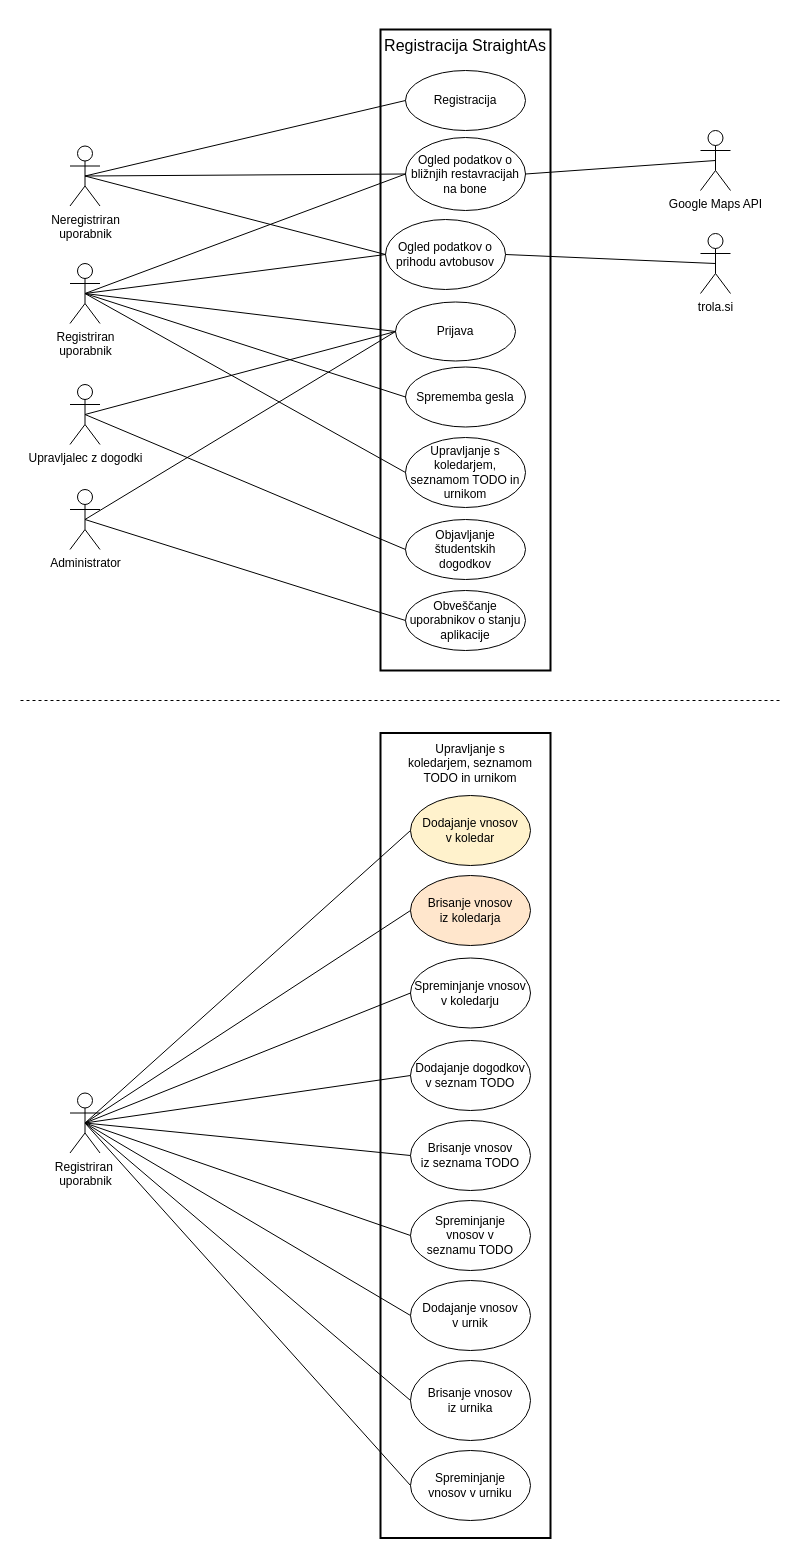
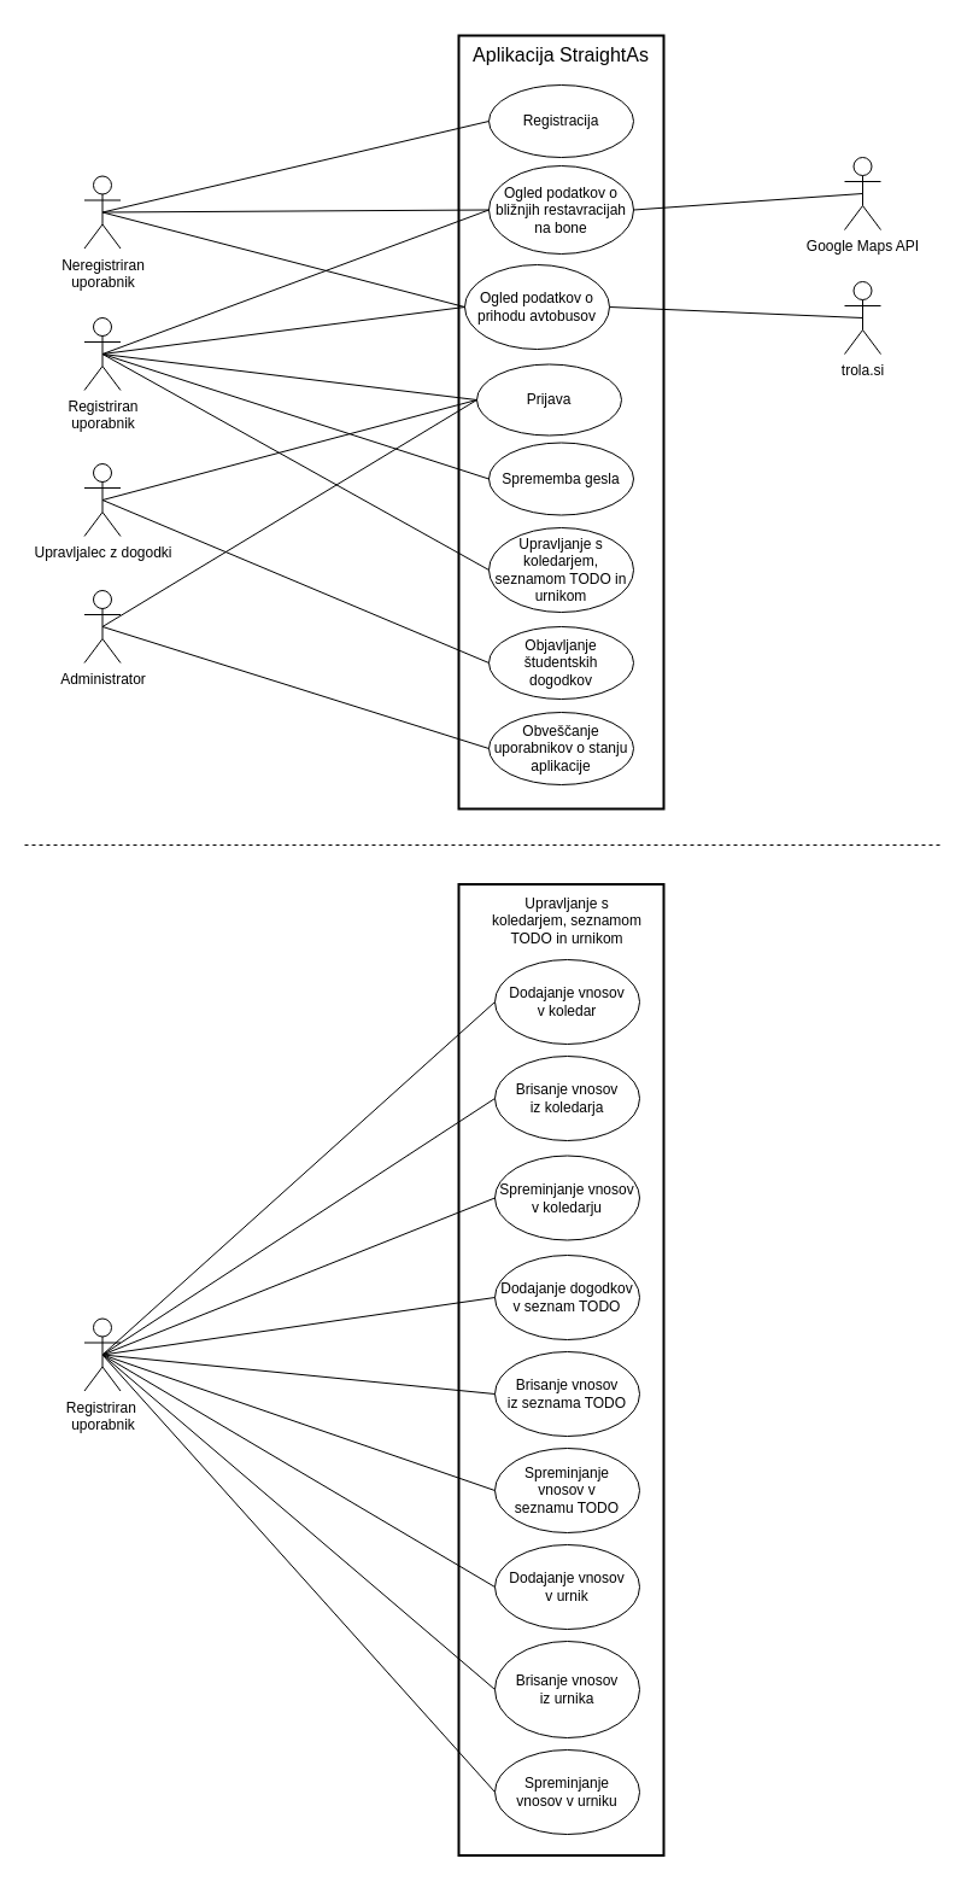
  <mxCell id="0" />
  <mxCell id="1" parent="0" />
  <mxCell id="2" value="" style="rounded=0;whiteSpace=wrap;html=1;perimeterSpacing=0;strokeWidth=2;" parent="1" vertex="1"><mxGeometry x="380" y="29" width="170" height="641" as="geometry" /></mxCell>
  <mxCell id="3" value="Neregistriran &lt;br&gt;uporabnik&lt;br&gt;&lt;br&gt;" style="shape=umlActor;verticalLabelPosition=bottom;labelBackgroundColor=#ffffff;verticalAlign=top;html=1;strokeWidth=1;" parent="1" vertex="1"><mxGeometry x="69.5" y="145.5" width="30" height="60" as="geometry" /></mxCell>
  <mxCell id="4" value="Registriran &lt;br&gt;uporabnik&lt;br&gt;&lt;br&gt;" style="shape=umlActor;verticalLabelPosition=bottom;labelBackgroundColor=#ffffff;verticalAlign=top;html=1;strokeWidth=1;" parent="1" vertex="1"><mxGeometry x="69.5" y="263" width="30" height="60" as="geometry" /></mxCell>
  <mxCell id="5" value="Registracija" style="ellipse;whiteSpace=wrap;html=1;" parent="1" vertex="1"><mxGeometry x="405" y="70" width="120" height="60" as="geometry" /></mxCell>
  <mxCell id="6" value="Prijava" style="ellipse;whiteSpace=wrap;html=1;" parent="1" vertex="1"><mxGeometry x="395" y="301.5" width="120" height="59" as="geometry" /></mxCell>
  <mxCell id="7" value="Upravljanje s koledarjem, seznamom TODO in urnikom" style="ellipse;whiteSpace=wrap;html=1;" parent="1" vertex="1"><mxGeometry x="405" y="437" width="120" height="70" as="geometry" /></mxCell>
  <mxCell id="8" value="Ogled podatkov o bližnjih restavracijah na bone&lt;br&gt;" style="ellipse;whiteSpace=wrap;html=1;direction=south;" parent="1" vertex="1"><mxGeometry x="405" y="137" width="120" height="73" as="geometry" /></mxCell>
  <mxCell id="9" value="Ogled podatkov o prihodu avtobusov&lt;br&gt;" style="ellipse;whiteSpace=wrap;html=1;" parent="1" vertex="1"><mxGeometry x="385" y="219" width="120" height="70" as="geometry" /></mxCell>
- <mxCell id="10" value="Registracija StraightAs" style="text;html=1;strokeColor=none;fillColor=none;align=center;verticalAlign=middle;whiteSpace=wrap;rounded=0;fontSize=16;" parent="1" vertex="1"><mxGeometry x="365" y="20" width="200" height="50" as="geometry" /></mxCell>
+ <mxCell id="10" value="Aplikacija StraightAs" style="text;html=1;strokeColor=none;fillColor=none;align=center;verticalAlign=middle;whiteSpace=wrap;rounded=0;fontSize=16;" parent="1" vertex="1"><mxGeometry x="365" y="20" width="200" height="50" as="geometry" /></mxCell>
  <mxCell id="11" value="Administrator" style="shape=umlActor;verticalLabelPosition=bottom;labelBackgroundColor=#ffffff;verticalAlign=top;html=1;outlineConnect=0;fontSize=12;strokeWidth=1;" parent="1" vertex="1"><mxGeometry x="69.5" y="489" width="30" height="60" as="geometry" /></mxCell>
  <mxCell id="12" value="Obveščanje uporabnikov o stanju aplikacije" style="ellipse;whiteSpace=wrap;html=1;" parent="1" vertex="1"><mxGeometry x="405" y="590" width="120" height="60" as="geometry" /></mxCell>
  <mxCell id="13" value="" style="endArrow=none;html=1;fontSize=12;exitX=0.5;exitY=0.5;exitDx=0;exitDy=0;exitPerimeter=0;entryX=0;entryY=0.5;entryDx=0;entryDy=0;" parent="1" source="3" target="5" edge="1"><mxGeometry width="50" height="50" relative="1" as="geometry"><mxPoint x="300" y="210" as="sourcePoint" /><mxPoint x="350" y="160" as="targetPoint" /></mxGeometry></mxCell>
  <mxCell id="14" value="" style="endArrow=none;html=1;fontSize=12;exitX=0.5;exitY=0.5;exitDx=0;exitDy=0;exitPerimeter=0;entryX=0.5;entryY=1;entryDx=0;entryDy=0;" parent="1" source="3" target="8" edge="1"><mxGeometry width="50" height="50" relative="1" as="geometry"><mxPoint x="265" y="280" as="sourcePoint" /><mxPoint x="415" y="115" as="targetPoint" /></mxGeometry></mxCell>
  <mxCell id="15" value="" style="endArrow=none;html=1;fontSize=12;exitX=0.5;exitY=0.5;exitDx=0;exitDy=0;exitPerimeter=0;entryX=0;entryY=0.5;entryDx=0;entryDy=0;" parent="1" source="3" target="9" edge="1"><mxGeometry width="50" height="50" relative="1" as="geometry"><mxPoint x="265" y="280" as="sourcePoint" /><mxPoint x="417" y="335" as="targetPoint" /></mxGeometry></mxCell>
  <mxCell id="16" value="" style="endArrow=none;html=1;fontSize=12;exitX=0.5;exitY=0.5;exitDx=0;exitDy=0;exitPerimeter=0;entryX=0;entryY=0.5;entryDx=0;entryDy=0;" parent="1" source="4" target="6" edge="1"><mxGeometry width="50" height="50" relative="1" as="geometry"><mxPoint x="265" y="280" as="sourcePoint" /><mxPoint x="415" y="115" as="targetPoint" /></mxGeometry></mxCell>
  <mxCell id="17" value="" style="endArrow=none;html=1;fontSize=12;entryX=0;entryY=0.5;entryDx=0;entryDy=0;exitX=0.5;exitY=0.5;exitDx=0;exitDy=0;exitPerimeter=0;" parent="1" source="4" target="7" edge="1"><mxGeometry width="50" height="50" relative="1" as="geometry"><mxPoint x="-15" y="230" as="sourcePoint" /><mxPoint x="415" y="175" as="targetPoint" /></mxGeometry></mxCell>
  <mxCell id="18" value="" style="endArrow=none;html=1;fontSize=12;exitX=0.5;exitY=0.5;exitDx=0;exitDy=0;exitPerimeter=0;entryX=0;entryY=0.5;entryDx=0;entryDy=0;" parent="1" source="11" target="12" edge="1"><mxGeometry width="50" height="50" relative="1" as="geometry"><mxPoint x="240" y="660" as="sourcePoint" /><mxPoint x="290" y="610" as="targetPoint" /></mxGeometry></mxCell>
  <mxCell id="19" value="" style="endArrow=none;html=1;fontSize=12;exitX=0.5;exitY=0.5;exitDx=0;exitDy=0;exitPerimeter=0;entryX=0;entryY=0.5;entryDx=0;entryDy=0;" parent="1" source="4" target="9" edge="1"><mxGeometry width="50" height="50" relative="1" as="geometry"><mxPoint x="0" y="250" as="sourcePoint" /><mxPoint x="50" y="200" as="targetPoint" /></mxGeometry></mxCell>
  <mxCell id="20" value="" style="endArrow=none;html=1;fontSize=12;exitX=0.5;exitY=0.5;exitDx=0;exitDy=0;exitPerimeter=0;entryX=0.5;entryY=1;entryDx=0;entryDy=0;" parent="1" source="4" target="8" edge="1"><mxGeometry width="50" height="50" relative="1" as="geometry"><mxPoint x="-79.588" y="303.118" as="sourcePoint" /><mxPoint x="414.529" y="267.824" as="targetPoint" /></mxGeometry></mxCell>
  <mxCell id="21" value="" style="endArrow=none;html=1;fontSize=12;exitX=0.5;exitY=0.5;exitDx=0;exitDy=0;exitPerimeter=0;entryX=0;entryY=0.5;entryDx=0;entryDy=0;" parent="1" source="11" target="6" edge="1"><mxGeometry width="50" height="50" relative="1" as="geometry"><mxPoint x="-15" y="670" as="sourcePoint" /><mxPoint x="415" y="337" as="targetPoint" /></mxGeometry></mxCell>
  <mxCell id="22" value="Google Maps API" style="shape=umlActor;verticalLabelPosition=bottom;labelBackgroundColor=#ffffff;verticalAlign=top;html=1;outlineConnect=0;strokeWidth=1;fontSize=12;" parent="1" vertex="1"><mxGeometry x="700" y="130" width="30" height="60" as="geometry" /></mxCell>
  <mxCell id="23" value="" style="endArrow=none;html=1;fontSize=12;entryX=0.5;entryY=0.5;entryDx=0;entryDy=0;entryPerimeter=0;exitX=0.5;exitY=0;exitDx=0;exitDy=0;" parent="1" source="8" target="22" edge="1"><mxGeometry width="50" height="50" relative="1" as="geometry"><mxPoint x="590" y="190" as="sourcePoint" /><mxPoint x="640" y="140" as="targetPoint" /></mxGeometry></mxCell>
  <mxCell id="24" value="Upravljalec z dogodki" style="shape=umlActor;verticalLabelPosition=bottom;labelBackgroundColor=#ffffff;verticalAlign=top;html=1;outlineConnect=0;strokeWidth=1;" parent="1" vertex="1"><mxGeometry x="69.5" y="384" width="30" height="60" as="geometry" /></mxCell>
  <mxCell id="25" value="" style="endArrow=none;html=1;exitX=0.5;exitY=0.5;exitDx=0;exitDy=0;exitPerimeter=0;entryX=0;entryY=0.5;entryDx=0;entryDy=0;" parent="1" source="24" target="6" edge="1"><mxGeometry width="50" height="50" relative="1" as="geometry"><mxPoint x="150" y="520" as="sourcePoint" /><mxPoint x="200" y="470" as="targetPoint" /></mxGeometry></mxCell>
  <mxCell id="26" value="Objavljanje študentskih &lt;br&gt;dogodkov" style="ellipse;whiteSpace=wrap;html=1;" parent="1" vertex="1"><mxGeometry x="405" y="519" width="120" height="60" as="geometry" /></mxCell>
  <mxCell id="27" value="" style="endArrow=none;html=1;exitX=0.5;exitY=0.5;exitDx=0;exitDy=0;exitPerimeter=0;entryX=0;entryY=0.5;entryDx=0;entryDy=0;" parent="1" source="24" target="26" edge="1"><mxGeometry width="50" height="50" relative="1" as="geometry"><mxPoint x="140" y="540" as="sourcePoint" /><mxPoint x="190" y="490" as="targetPoint" /></mxGeometry></mxCell>
  <mxCell id="28" value="" style="endArrow=none;html=1;exitX=1;exitY=0.5;exitDx=0;exitDy=0;entryX=0.5;entryY=0.5;entryDx=0;entryDy=0;entryPerimeter=0;" parent="1" source="9" target="53" edge="1"><mxGeometry width="50" height="50" relative="1" as="geometry"><mxPoint x="610" y="240" as="sourcePoint" /><mxPoint x="700" y="300" as="targetPoint" /></mxGeometry></mxCell>
  <mxCell id="29" value="" style="rounded=0;whiteSpace=wrap;html=1;strokeWidth=2;" parent="1" vertex="1"><mxGeometry x="380" y="732.5" width="170" height="805" as="geometry" /></mxCell>
  <mxCell id="30" value="Registriran&amp;nbsp;&lt;br&gt;uporabnik" style="shape=umlActor;verticalLabelPosition=bottom;labelBackgroundColor=#ffffff;verticalAlign=top;html=1;outlineConnect=0;strokeWidth=1;" parent="1" vertex="1"><mxGeometry x="69.5" y="1092.5" width="30" height="60" as="geometry" /></mxCell>
  <mxCell id="31" value="Upravljanje s koledarjem, seznamom TODO in urnikom&lt;br&gt;" style="text;html=1;strokeColor=none;fillColor=none;align=center;verticalAlign=middle;whiteSpace=wrap;rounded=0;" parent="1" vertex="1"><mxGeometry x="405" y="752.5" width="130" height="20" as="geometry" /></mxCell>
- <mxCell id="32" value="Dodajanje vnosov&lt;br&gt;v koledar" style="ellipse;whiteSpace=wrap;html=1;strokeWidth=1;fillColor=#fff2cc;" parent="1" vertex="1"><mxGeometry x="410" y="795" width="120" height="70" as="geometry" /></mxCell>
+ <mxCell id="32" value="Dodajanje vnosov&lt;br&gt;v koledar" style="ellipse;whiteSpace=wrap;html=1;strokeWidth=1;" parent="1" vertex="1"><mxGeometry x="410" y="795" width="120" height="70" as="geometry" /></mxCell>
  <mxCell id="33" value="" style="endArrow=none;html=1;exitX=0.5;exitY=0.5;exitDx=0;exitDy=0;exitPerimeter=0;entryX=0;entryY=0.5;entryDx=0;entryDy=0;" parent="1" source="30" target="32" edge="1"><mxGeometry width="50" height="50" relative="1" as="geometry"><mxPoint x="300" y="922.5" as="sourcePoint" /><mxPoint x="420" y="847.5" as="targetPoint" /></mxGeometry></mxCell>
- <mxCell id="34" value="Brisanje vnosov&lt;br&gt;iz koledarja" style="ellipse;whiteSpace=wrap;html=1;strokeWidth=1;fillColor=#ffe6cc;" parent="1" vertex="1"><mxGeometry x="410" y="875" width="120" height="70" as="geometry" /></mxCell>
+ <mxCell id="34" value="Brisanje vnosov&lt;br&gt;iz koledarja" style="ellipse;whiteSpace=wrap;html=1;strokeWidth=1;" parent="1" vertex="1"><mxGeometry x="410" y="875" width="120" height="70" as="geometry" /></mxCell>
  <mxCell id="35" value="" style="endArrow=none;html=1;exitX=0.5;exitY=0.5;exitDx=0;exitDy=0;exitPerimeter=0;entryX=0;entryY=0.5;entryDx=0;entryDy=0;strokeWidth=1;" parent="1" source="30" target="34" edge="1"><mxGeometry width="50" height="50" relative="1" as="geometry"><mxPoint x="299.862" y="942.603" as="sourcePoint" /><mxPoint x="430" y="857.5" as="targetPoint" /></mxGeometry></mxCell>
  <mxCell id="36" value="Spreminjanje vnosov&lt;br&gt;v koledarju" style="ellipse;whiteSpace=wrap;html=1;strokeWidth=1;" parent="1" vertex="1"><mxGeometry x="410" y="957.5" width="120" height="70" as="geometry" /></mxCell>
  <mxCell id="37" value="" style="endArrow=none;html=1;exitX=0.5;exitY=0.5;exitDx=0;exitDy=0;exitPerimeter=0;entryX=0;entryY=0.5;entryDx=0;entryDy=0;" parent="1" source="30" target="36" edge="1"><mxGeometry width="50" height="50" relative="1" as="geometry"><mxPoint x="289.862" y="1007.603" as="sourcePoint" /><mxPoint x="430" y="932.5" as="targetPoint" /></mxGeometry></mxCell>
  <mxCell id="38" value="Dodajanje dogodkov&lt;br&gt;v seznam TODO" style="ellipse;whiteSpace=wrap;html=1;strokeWidth=1;" parent="1" vertex="1"><mxGeometry x="410" y="1040" width="120" height="70" as="geometry" /></mxCell>
  <mxCell id="39" value="" style="endArrow=none;html=1;exitX=0.5;exitY=0.5;exitDx=0;exitDy=0;exitPerimeter=0;entryX=0;entryY=0.5;entryDx=0;entryDy=0;" parent="1" source="30" target="38" edge="1"><mxGeometry width="50" height="50" relative="1" as="geometry"><mxPoint x="289.862" y="1172.603" as="sourcePoint" /><mxPoint x="420" y="1087.5" as="targetPoint" /></mxGeometry></mxCell>
  <mxCell id="40" value="Brisanje vnosov&lt;br&gt;iz seznama TODO" style="ellipse;whiteSpace=wrap;html=1;strokeWidth=1;" parent="1" vertex="1"><mxGeometry x="410" y="1120" width="120" height="70" as="geometry" /></mxCell>
  <mxCell id="41" value="" style="endArrow=none;html=1;exitX=0.5;exitY=0.5;exitDx=0;exitDy=0;exitPerimeter=0;entryX=0;entryY=0.5;entryDx=0;entryDy=0;" parent="1" source="30" target="40" edge="1"><mxGeometry width="50" height="50" relative="1" as="geometry"><mxPoint x="289.862" y="1172.603" as="sourcePoint" /><mxPoint x="430" y="1097.5" as="targetPoint" /></mxGeometry></mxCell>
  <mxCell id="42" value="Spreminjanje &lt;br&gt;vnosov v&lt;br&gt;seznamu TODO&lt;br&gt;" style="ellipse;whiteSpace=wrap;html=1;strokeWidth=1;" parent="1" vertex="1"><mxGeometry x="410" y="1200" width="120" height="70" as="geometry" /></mxCell>
  <mxCell id="43" value="" style="endArrow=none;html=1;exitX=0.5;exitY=0.5;exitDx=0;exitDy=0;exitPerimeter=0;entryX=0;entryY=0.5;entryDx=0;entryDy=0;" parent="1" source="30" target="42" edge="1"><mxGeometry width="50" height="50" relative="1" as="geometry"><mxPoint x="289.862" y="1172.603" as="sourcePoint" /><mxPoint x="430" y="1172.5" as="targetPoint" /></mxGeometry></mxCell>
  <mxCell id="44" value="Dodajanje vnosov &lt;br&gt;v urnik" style="ellipse;whiteSpace=wrap;html=1;strokeWidth=1;" parent="1" vertex="1"><mxGeometry x="410" y="1280" width="120" height="70" as="geometry" /></mxCell>
  <mxCell id="45" value="Brisanje vnosov &lt;br&gt;iz urnika" style="ellipse;whiteSpace=wrap;html=1;strokeWidth=1;" parent="1" vertex="1"><mxGeometry x="410" y="1360" width="120" height="80" as="geometry" /></mxCell>
  <mxCell id="46" value="" style="endArrow=none;html=1;exitX=0.5;exitY=0.5;exitDx=0;exitDy=0;exitPerimeter=0;entryX=0;entryY=0.5;entryDx=0;entryDy=0;" parent="1" source="30" target="44" edge="1"><mxGeometry width="50" height="50" relative="1" as="geometry"><mxPoint x="285" y="1362.5" as="sourcePoint" /><mxPoint x="335" y="1312.5" as="targetPoint" /></mxGeometry></mxCell>
  <mxCell id="47" value="" style="endArrow=none;html=1;exitX=0.5;exitY=0.5;exitDx=0;exitDy=0;exitPerimeter=0;entryX=0;entryY=0.5;entryDx=0;entryDy=0;" parent="1" source="30" target="45" edge="1"><mxGeometry width="50" height="50" relative="1" as="geometry"><mxPoint x="305" y="1412.5" as="sourcePoint" /><mxPoint x="355" y="1362.5" as="targetPoint" /></mxGeometry></mxCell>
  <mxCell id="48" value="" style="endArrow=none;dashed=1;html=1;strokeWidth=1;" parent="1" edge="1"><mxGeometry width="50" height="50" relative="1" as="geometry"><mxPoint x="20" y="700" as="sourcePoint" /><mxPoint x="780" y="700" as="targetPoint" /></mxGeometry></mxCell>
  <mxCell id="49" value="Spreminjanje&lt;br&gt;vnosov v urniku" style="ellipse;whiteSpace=wrap;html=1;strokeWidth=1;" parent="1" vertex="1"><mxGeometry x="410" y="1450" width="120" height="70" as="geometry" /></mxCell>
  <mxCell id="50" value="" style="endArrow=none;html=1;exitX=0.5;exitY=0.5;exitDx=0;exitDy=0;exitPerimeter=0;entryX=0;entryY=0.5;entryDx=0;entryDy=0;" parent="1" source="30" target="49" edge="1"><mxGeometry width="50" height="50" relative="1" as="geometry"><mxPoint x="89.667" y="1297.333" as="sourcePoint" /><mxPoint x="340" y="1487" as="targetPoint" /></mxGeometry></mxCell>
  <mxCell id="51" value="Sprememba gesla" style="ellipse;whiteSpace=wrap;html=1;" parent="1" vertex="1"><mxGeometry x="405" y="366.5" width="120" height="60" as="geometry" /></mxCell>
  <mxCell id="52" value="" style="endArrow=none;html=1;exitX=0.5;exitY=0.5;exitDx=0;exitDy=0;exitPerimeter=0;entryX=0;entryY=0.5;entryDx=0;entryDy=0;" parent="1" source="4" target="51" edge="1"><mxGeometry width="50" height="50" relative="1" as="geometry"><mxPoint x="190" y="450" as="sourcePoint" /><mxPoint x="240" y="400" as="targetPoint" /></mxGeometry></mxCell>
  <mxCell id="53" value="trola.si" style="shape=umlActor;verticalLabelPosition=bottom;labelBackgroundColor=#ffffff;verticalAlign=top;html=1;outlineConnect=0;strokeWidth=1;fontSize=12;" vertex="1" parent="1"><mxGeometry x="700" y="233" width="30" height="60" as="geometry" /></mxCell>
